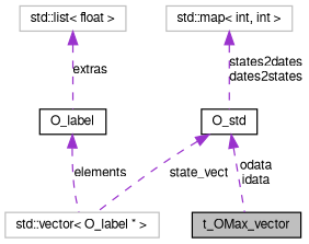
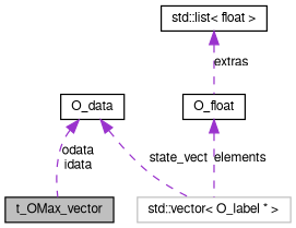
  digraph {
    node [color=black fontname=FreeSans fontsize=10 shape=record]
    edge [color=darkorchid3 dir=back fontname=FreeSans fontsize=10 labelfontname=FreeSans labelfontsize=10 style=dashed]
    n1 [fillcolor=grey75 fontcolor=black height=0.2 label=t_OMax_vector style=filled width=0.4]
-   n2 [height=0.2 label=O_std width=0.4]
+   n2 [height=0.2 label=O_data width=0.4]
    n3 [color=grey75 height=0.2 label="std::vector\< O_label * \>" width=0.4]
-   n4 [height=0.2 label=O_label width=0.4]
-   n5 [color=grey75 height=0.2 label="std::list\< float \>" width=0.4]
-   n6 [color=grey75 height=0.2 label="std::map\< int, int \>" width=0.4]
+   n4 [height=0.2 label=O_float width=0.4]
+   n5 [height=0.2 label="std::list\< float \>" width=0.4]
    n2 -> n1 [label="odata\nidata"]
    n2 -> n3 [label=state_vect]
    n4 -> n3 [label=elements]
    n5 -> n4 [label=extras]
-   n6 -> n2 [label="states2dates\ndates2states"]
  }
